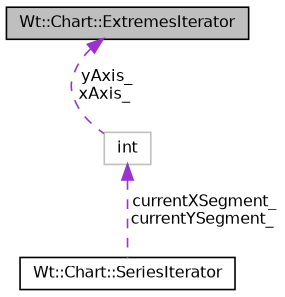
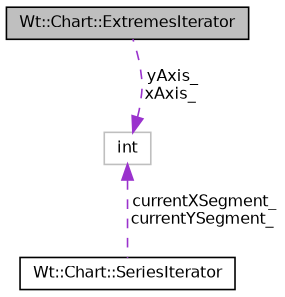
  digraph {
    node [color=black fillcolor=white fontname=Helvetica fontsize=10 shape=record style=filled]
    edge [color=darkorchid3 dir=back fontname=Helvetica fontsize=10 labelfontname=Helvetica labelfontsize=10 style=dashed]
    n1 [fillcolor=grey75 fontcolor=black height=0.2 label="Wt::Chart::ExtremesIterator" width=0.4]
    n2 [height=0.2 label="Wt::Chart::SeriesIterator" width=0.4]
    n3 [color=grey75 height=0.2 label=int width=0.4]
-   n1 -> n3 [label=" yAxis_\nxAxis_"]
+   n3 -> n1 [label=" yAxis_\nxAxis_"]
    n3 -> n2 [label=" currentXSegment_\ncurrentYSegment_"]
  }
